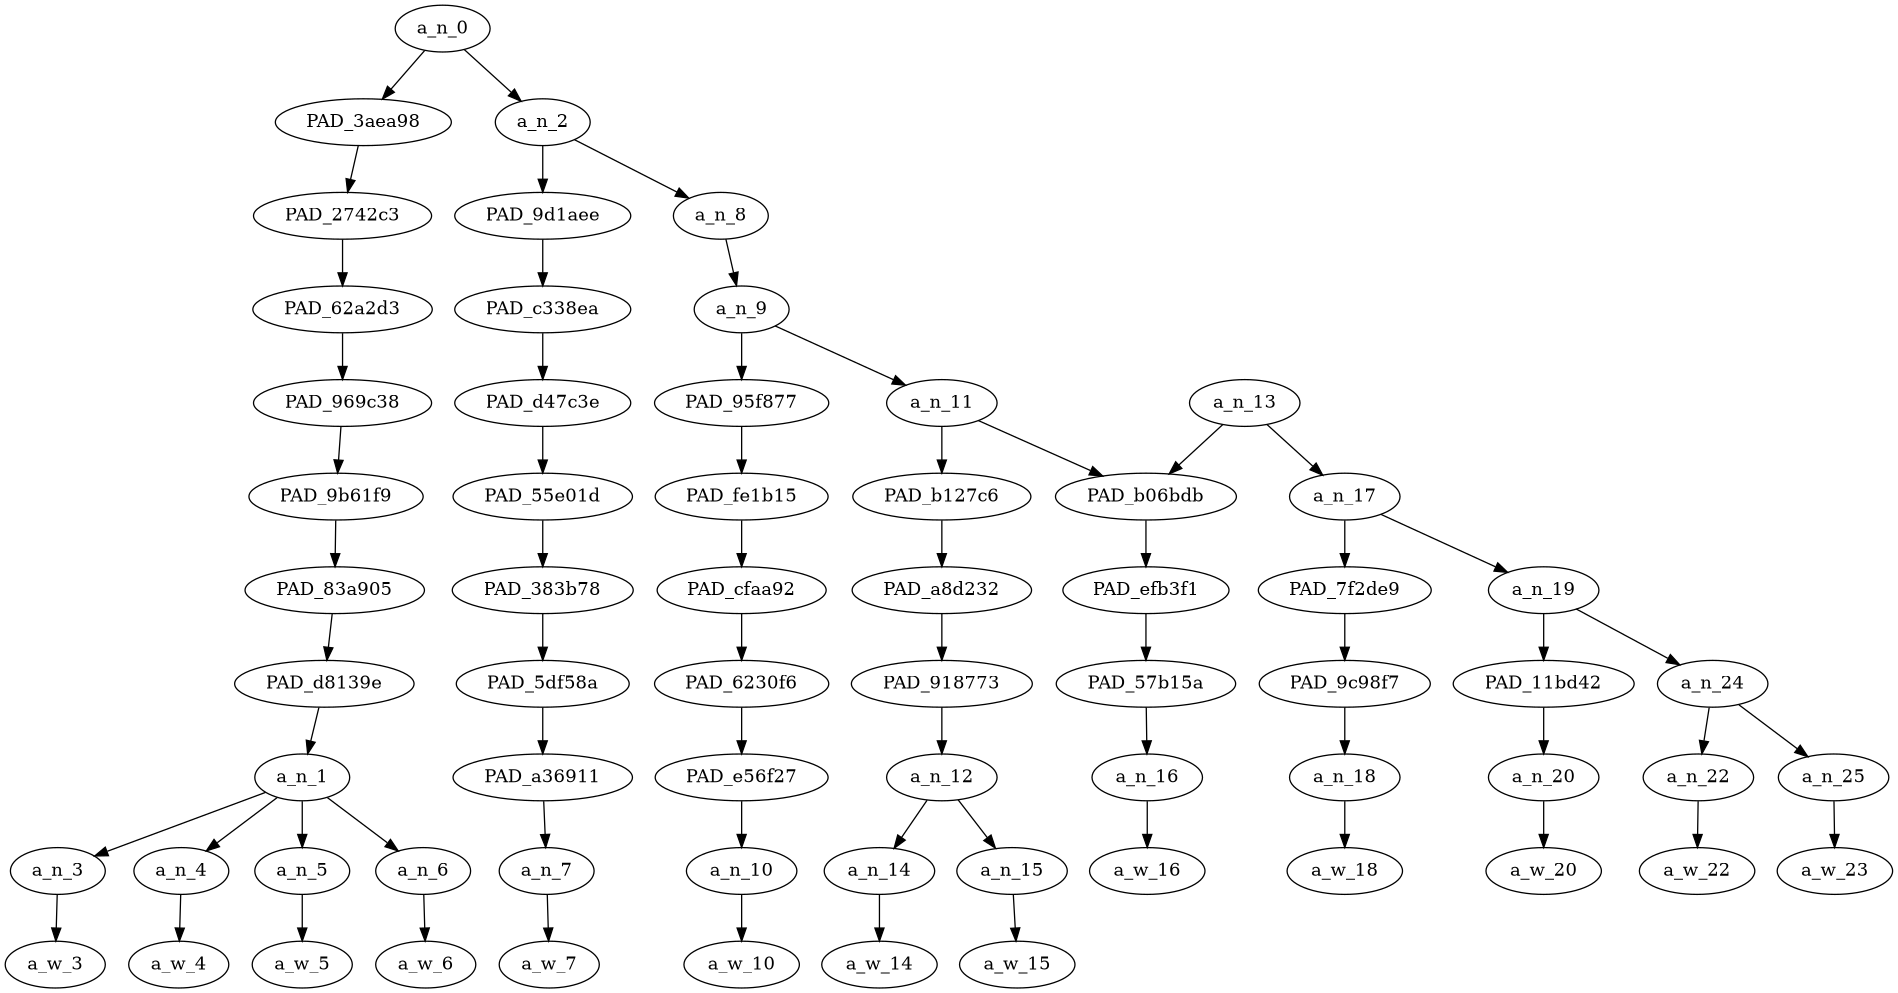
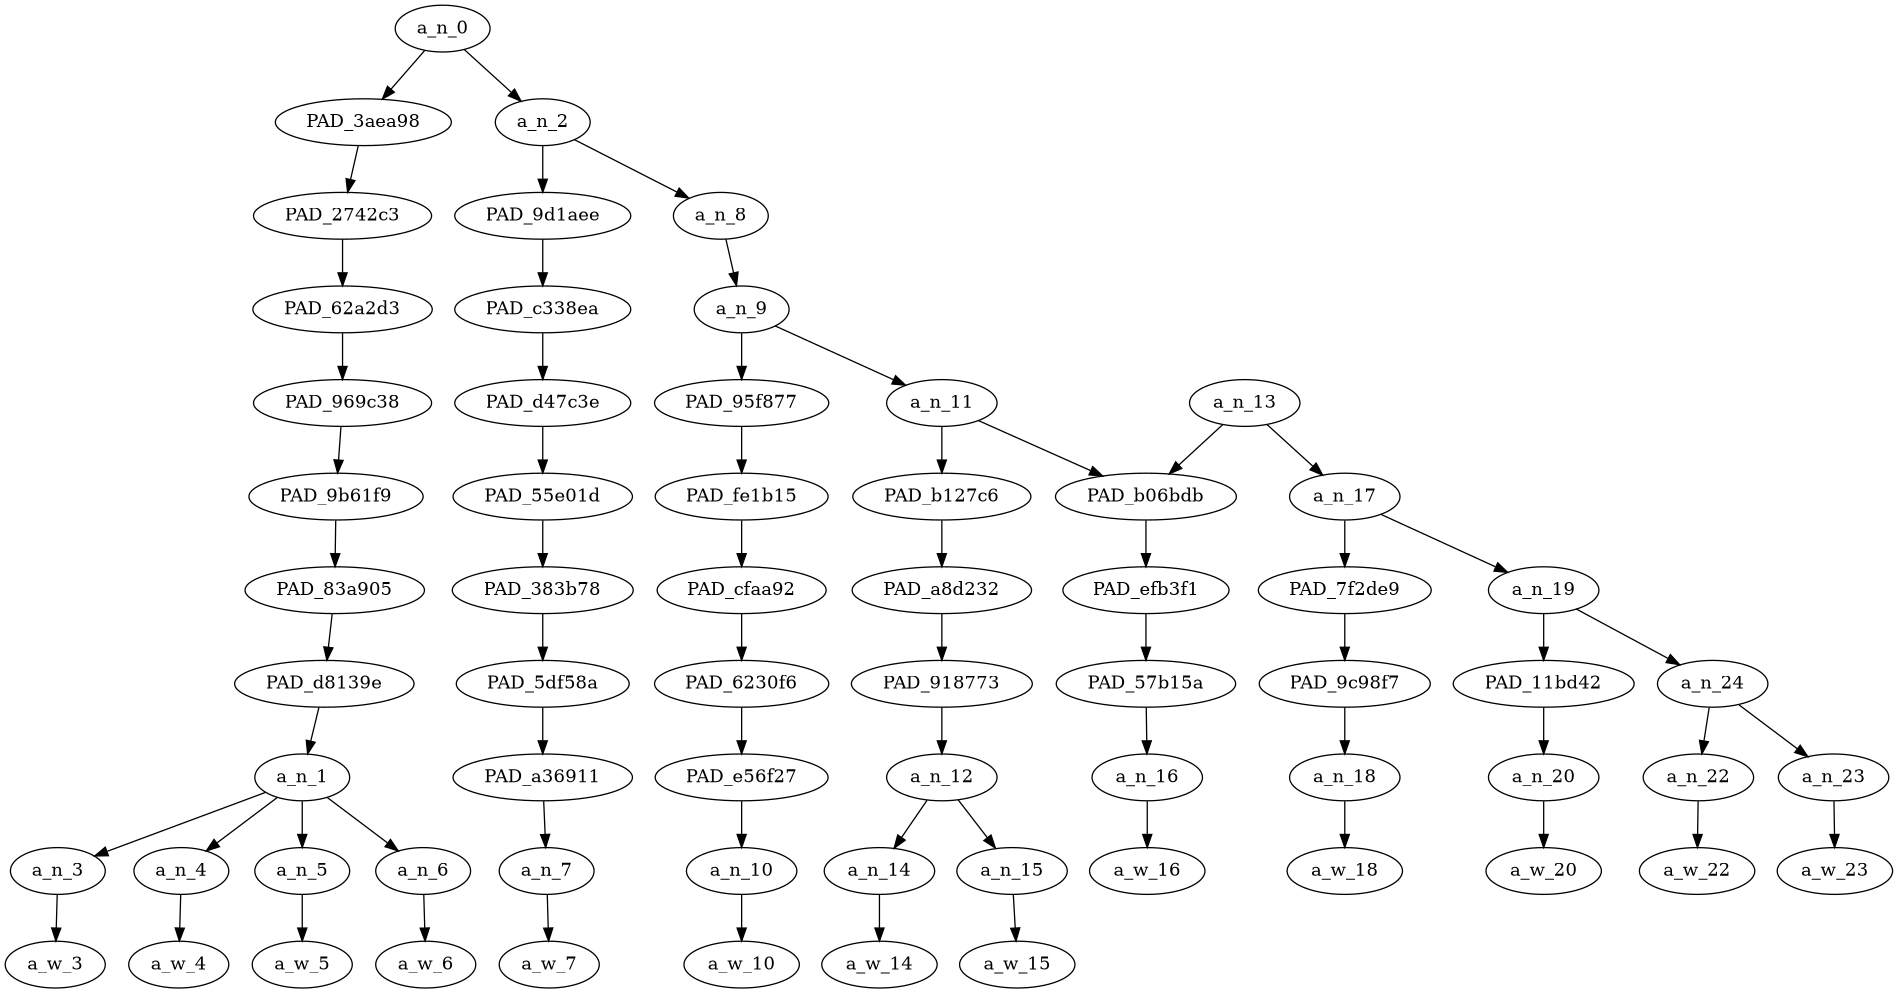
  strict digraph {
    node [div_dir=1 index=0 level=1 text_span="[4]" value=0.33140280]
    a_n_0 [level=10 text_span="[0, 1, 2, 3, 4, 5, 6, 7, 8, 9, 10, 11, 12]" value=1.00000001]
    PAD_3aea98 [level=9 text_span="[0, 1, 2, 3]"]
    a_n_2 [index=1 level=9 text_span="[4, 5, 6, 7, 8, 9, 10, 11, 12]" value=0.66788460]
    PAD_2742c3 [level=8 text_span="[0, 1, 2, 3]"]
    PAD_9d1aee [index=1 level=8 value=0.04076541]
    a_n_8 [index=2 level=8 text_span="[5, 6, 7, 8, 9, 10, 11, 12]" value=0.62648882]
    PAD_62a2d3 [level=7 text_span="[0, 1, 2, 3]"]
    PAD_c338ea [index=1 level=7 value=0.04076541]
    a_n_9 [index=2 level=7 text_span="[5, 6, 7, 8, 9, 10, 11, 12]" value=0.62583950]
    PAD_969c38 [level=6 text_span="[0, 1, 2, 3]"]
    PAD_9b61f9 [level=5 text_span="[0, 1, 2, 3]"]
    PAD_83a905 [level=4 text_span="[0, 1, 2, 3]"]
    PAD_d8139e [level=3 text_span="[0, 1, 2, 3]"]
    a_n_1 [level=2 text_span="[0, 1, 2, 3]"]
    a_n_3 [div_dir=-1 text_span="[0]" value=0.09917781]
    a_n_4 [index=1 text_span="[1]" value=0.07662820]
    a_n_5 [index=2 text_span="[2]" value=0.07570421]
    a_n_6 [div_dir=-1 index=3 text_span="[3]" value=0.07955969]
    a_w_3 [div_dir=0 level=0 text_span="[0]" value="<user>"]
    a_w_4 [div_dir=0 index=1 level=0 text_span="[1]" value=explicit]
    a_w_5 [div_dir=0 index=2 level=0 text_span="[2]" value=terrorist]
    a_w_6 [div_dir=0 index=3 level=0 text_span="[3]" value=imagery]
    PAD_d47c3e [index=1 level=6 value=0.04076541]
    PAD_95f877 [index=2 level=6 text_span="[5]" value=0.05223862]
    a_n_11 [index=3 level=6 text_span="[6, 7, 8, 9, 10, 11, 12]" value=0.57295155]
    PAD_55e01d [index=1 level=5 value=0.04076541]
    PAD_383b78 [index=1 level=4 value=0.04076541]
    PAD_5df58a [index=1 level=3 value=0.04076541]
    PAD_a36911 [index=1 level=2 value=0.04076541]
    a_n_7 [index=4 value=0.04076541]
    a_w_7 [div_dir=0 index=4 level=0 value=that]
    PAD_fe1b15 [index=2 level=5 text_span="[5]" value=0.05223862]
    PAD_b127c6 [index=3 level=5 text_span="[6, 7]" value=0.07601140]
    PAD_b06bdb [index=4 level=4 text_span="[8]" value=0.05046208]
    PAD_cfaa92 [index=2 level=4 text_span="[5]" value=0.05223862]
    PAD_a8d232 [index=3 level=4 text_span="[6, 7]" value=0.07601140]
    a_n_13 [index=4 level=5 text_span="[8, 9, 10, 11, 12]" value=0.49628012]
    a_n_17 [index=5 level=4 text_span="[9, 10, 11, 12]" value=0.44513968]
    PAD_6230f6 [index=2 level=3 text_span="[5]" value=0.05223862]
    PAD_e56f27 [index=2 level=2 text_span="[5]" value=0.05223862]
    a_n_10 [index=5 text_span="[5]" value=0.05223862]
    a_w_10 [div_dir=0 index=5 level=0 text_span="[5]" value=means]
    PAD_918773 [index=3 level=3 text_span="[6, 7]" value=0.07601140]
    PAD_efb3f1 [index=4 level=3 text_span="[8]" value=0.05046208]
    PAD_7f2de9 [div_dir=-1 index=5 level=3 text_span="[9]" value=0.04397181]
    a_n_19 [index=6 level=3 text_span="[10, 11, 12]" value=0.40045431]
    a_n_12 [index=3 level=2 text_span="[6, 7]" value=0.07601140]
    a_n_14 [index=6 text_span="[6]" value=0.04008163]
    a_n_15 [index=7 text_span="[7]" value=0.03579111]
    a_w_14 [div_dir=0 index=6 level=0 text_span="[6]" value=no]
    a_w_15 [div_dir=0 index=7 level=0 text_span="[7]" value=more]
    PAD_57b15a [index=4 level=2 text_span="[8]" value=0.05046208]
    PAD_9c98f7 [div_dir=-1 index=5 level=2 text_span="[9]" value=0.04397181]
    PAD_11bd42 [index=6 level=2 text_span="[10]" value=0.32352816]
    n55 [index=7 label=a_n_24 level=2 text_span="[11, 12]" value=0.07612907]
    a_n_16 [index=8 text_span="[8]" value=0.05046208]
    a_w_16 [div_dir=0 index=8 level=0 text_span="[8]" value=exposing]
    a_n_18 [div_dir=-1 index=9 text_span="[9]" value=0.04397181]
    a_n_20 [index=10 text_span="[10]" value=0.32352816]
    a_n_22 [div_dir=-1 index=11 text_span="[11]" value=0.03987185]
-   a_n_23 [index=12 text_span="[12]" value=0.03625179 label=a_n_25]
+   a_n_23 [index=12 text_span="[12]" value=0.03625179]
    a_w_18 [div_dir=0 index=9 level=0 text_span="[9]" value=what]
    a_w_20 [div_dir=0 index=10 level=0 text_span="[10]" value=muzzies]
    a_w_22 [div_dir=0 index=11 level=0 text_span="[11]" value=are]
    a_w_23 [div_dir=0 index=12 level=0 text_span="[12]" value=doing]
    a_n_0 -> PAD_3aea98
    a_n_0 -> a_n_2
    PAD_3aea98 -> PAD_2742c3
    a_n_2 -> PAD_9d1aee
    a_n_2 -> a_n_8
    PAD_2742c3 -> PAD_62a2d3
    PAD_9d1aee -> PAD_c338ea
    a_n_8 -> a_n_9
    PAD_62a2d3 -> PAD_969c38
    PAD_c338ea -> PAD_d47c3e
    a_n_9 -> PAD_95f877
    a_n_9 -> a_n_11
    PAD_969c38 -> PAD_9b61f9
    PAD_9b61f9 -> PAD_83a905
    PAD_83a905 -> PAD_d8139e
    PAD_d8139e -> a_n_1
    a_n_1 -> a_n_3
    a_n_1 -> a_n_4
    a_n_1 -> a_n_5
    a_n_1 -> a_n_6
    a_n_3 -> a_w_3
    a_n_4 -> a_w_4
    a_n_5 -> a_w_5
    a_n_6 -> a_w_6
    PAD_d47c3e -> PAD_55e01d
    PAD_95f877 -> PAD_fe1b15
    a_n_11 -> PAD_b127c6
    a_n_11 -> PAD_b06bdb
    PAD_55e01d -> PAD_383b78
    PAD_383b78 -> PAD_5df58a
    PAD_5df58a -> PAD_a36911
    PAD_a36911 -> a_n_7
    a_n_7 -> a_w_7
    PAD_fe1b15 -> PAD_cfaa92
    PAD_b127c6 -> PAD_a8d232
    PAD_b06bdb -> PAD_efb3f1
    PAD_cfaa92 -> PAD_6230f6
    PAD_a8d232 -> PAD_918773
    a_n_13 -> PAD_b06bdb
    a_n_13 -> a_n_17
    a_n_17 -> PAD_7f2de9
    a_n_17 -> a_n_19
    PAD_6230f6 -> PAD_e56f27
    PAD_e56f27 -> a_n_10
    a_n_10 -> a_w_10
    PAD_918773 -> a_n_12
    PAD_efb3f1 -> PAD_57b15a
    PAD_7f2de9 -> PAD_9c98f7
    a_n_19 -> PAD_11bd42
    a_n_19 -> n55
    a_n_12 -> a_n_14
    a_n_12 -> a_n_15
    a_n_14 -> a_w_14
    a_n_15 -> a_w_15
    PAD_57b15a -> a_n_16
    PAD_9c98f7 -> a_n_18
    PAD_11bd42 -> a_n_20
    n55 -> a_n_22
    n55 -> a_n_23
    a_n_16 -> a_w_16
    a_n_18 -> a_w_18
    a_n_20 -> a_w_20
    a_n_22 -> a_w_22
    a_n_23 -> a_w_23
  }
